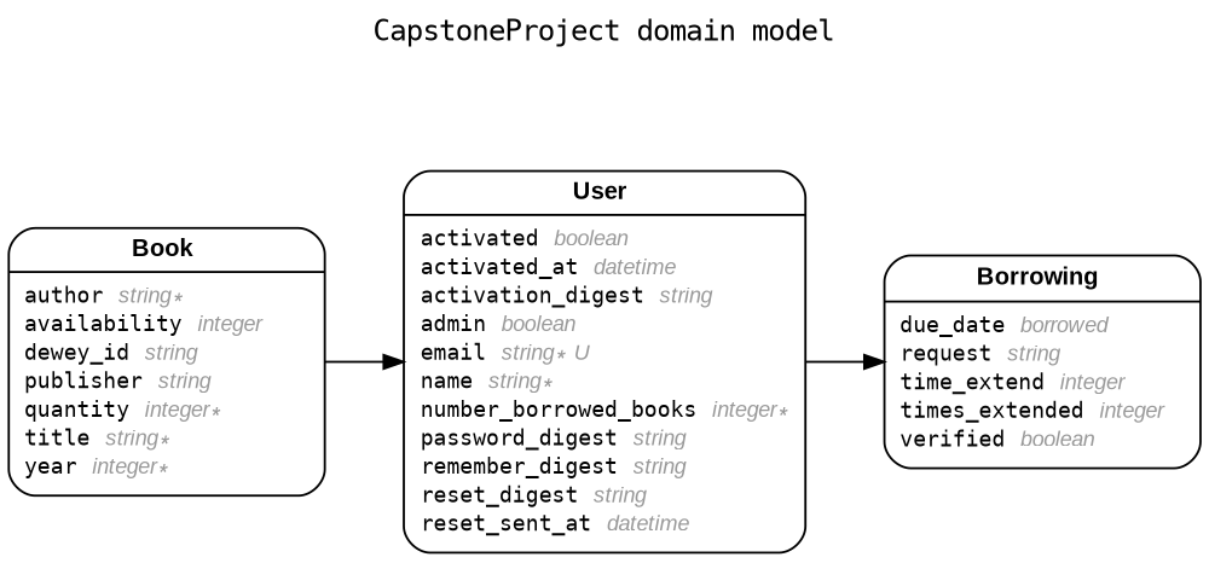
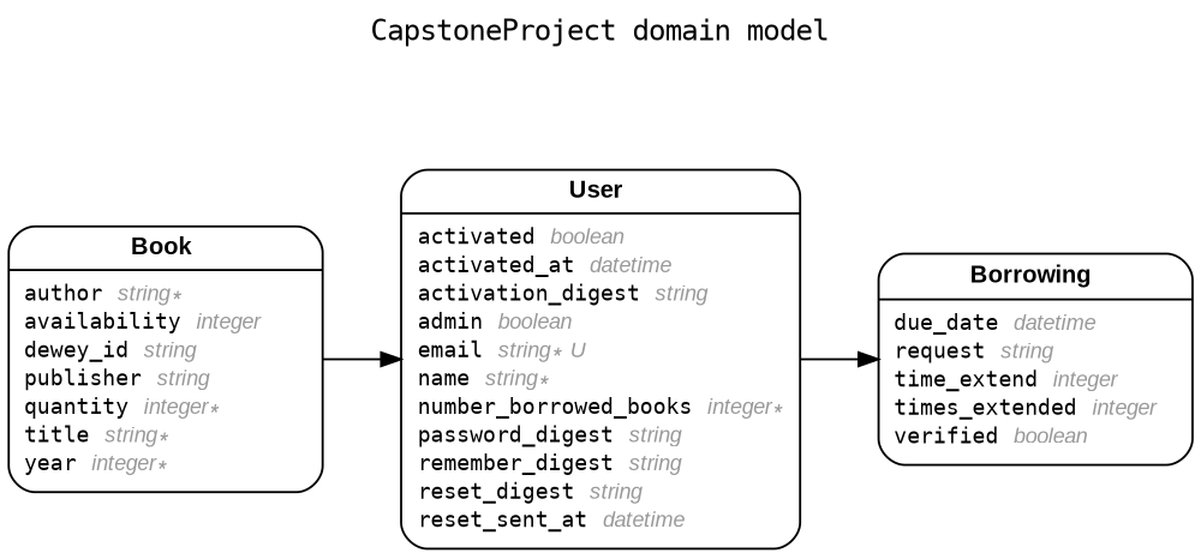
  digraph {
    concentrate=true
    fontname="DejaVu Sans Mono"
    fontsize=13
    label="CapstoneProject domain model\n\n"
    labelloc=t
    nodesep=0.4
    rankdir=LR
    ranksep=0.5
    node [fontname="DejaVu Sans Mono" fontsize=10 margin="0.07,0.05" penwidth=1.0 shape=Mrecord]
    edge [arrowhead=normal arrowsize=0.9 arrowtail=none dir=both fontname="DejaVu Sans Mono" fontsize=7 labelangle=32 labeldistance=1.8 penwidth=1.0 weight=2]
    n1 [label=<<table border="0" align="center" cellspacing="0.5" cellpadding="0" width="134">   <tr><td align="center" valign="bottom" width="130"><font face="Arial Bold" point-size="11">Book</font></td></tr> </table> | <table border="0" align="left" cellspacing="2" cellpadding="0" width="134">   <tr><td align="left" width="130" port="author">author <font face="Arial Italic" color="grey60">string ∗</font></td></tr>   <tr><td align="left" width="130" port="availability">availability <font face="Arial Italic" color="grey60">integer</font></td></tr>   <tr><td align="left" width="130" port="dewey_id">dewey_id <font face="Arial Italic" color="grey60">string</font></td></tr>   <tr><td align="left" width="130" port="publisher">publisher <font face="Arial Italic" color="grey60">string</font></td></tr>   <tr><td align="left" width="130" port="quantity">quantity <font face="Arial Italic" color="grey60">integer ∗</font></td></tr>   <tr><td align="left" width="130" port="title">title <font face="Arial Italic" color="grey60">string ∗</font></td></tr>   <tr><td align="left" width="130" port="year">year <font face="Arial Italic" color="grey60">integer ∗</font></td></tr> </table> >]
    n2 [label=<<table border="0" align="center" cellspacing="0.5" cellpadding="0" width="134">   <tr><td align="center" valign="bottom" width="130"><font face="Arial Bold" point-size="11">User</font></td></tr> </table> | <table border="0" align="left" cellspacing="2" cellpadding="0" width="134">   <tr><td align="left" width="130" port="activated">activated <font face="Arial Italic" color="grey60">boolean</font></td></tr>   <tr><td align="left" width="130" port="activated_at">activated_at <font face="Arial Italic" color="grey60">datetime</font></td></tr>   <tr><td align="left" width="130" port="activation_digest">activation_digest <font face="Arial Italic" color="grey60">string</font></td></tr>   <tr><td align="left" width="130" port="admin">admin <font face="Arial Italic" color="grey60">boolean</font></td></tr>   <tr><td align="left" width="130" port="email">email <font face="Arial Italic" color="grey60">string ∗ U</font></td></tr>   <tr><td align="left" width="130" port="name">name <font face="Arial Italic" color="grey60">string ∗</font></td></tr>   <tr><td align="left" width="130" port="number_borrowed_books">number_borrowed_books <font face="Arial Italic" color="grey60">integer ∗</font></td></tr>   <tr><td align="left" width="130" port="password_digest">password_digest <font face="Arial Italic" color="grey60">string</font></td></tr>   <tr><td align="left" width="130" port="remember_digest">remember_digest <font face="Arial Italic" color="grey60">string</font></td></tr>   <tr><td align="left" width="130" port="reset_digest">reset_digest <font face="Arial Italic" color="grey60">string</font></td></tr>   <tr><td align="left" width="130" port="reset_sent_at">reset_sent_at <font face="Arial Italic" color="grey60">datetime</font></td></tr> </table> >]
-   n3 [label=<<table border="0" align="center" cellspacing="0.5" cellpadding="0" width="134">   <tr><td align="center" valign="bottom" width="130"><font face="Arial Bold" point-size="11">Borrowing</font></td></tr> </table> | <table border="0" align="left" cellspacing="2" cellpadding="0" width="134">   <tr><td align="left" width="130" port="due_date">due_date <font face="Arial Italic" color="grey60">borrowed</font></td></tr>   <tr><td align="left" width="130" port="request">request <font face="Arial Italic" color="grey60">string</font></td></tr>   <tr><td align="left" width="130" port="time_extend">time_extend <font face="Arial Italic" color="grey60">integer</font></td></tr>   <tr><td align="left" width="130" port="times_extended">times_extended <font face="Arial Italic" color="grey60">integer</font></td></tr>   <tr><td align="left" width="130" port="verified">verified <font face="Arial Italic" color="grey60">boolean</font></td></tr> </table> >]
+   n3 [label=<<table border="0" align="center" cellspacing="0.5" cellpadding="0" width="134">   <tr><td align="center" valign="bottom" width="130"><font face="Arial Bold" point-size="11">Borrowing</font></td></tr> </table> | <table border="0" align="left" cellspacing="2" cellpadding="0" width="134">   <tr><td align="left" width="130" port="due_date">due_date <font face="Arial Italic" color="grey60">datetime</font></td></tr>   <tr><td align="left" width="130" port="request">request <font face="Arial Italic" color="grey60">string</font></td></tr>   <tr><td align="left" width="130" port="time_extend">time_extend <font face="Arial Italic" color="grey60">integer</font></td></tr>   <tr><td align="left" width="130" port="times_extended">times_extended <font face="Arial Italic" color="grey60">integer</font></td></tr>   <tr><td align="left" width="130" port="verified">verified <font face="Arial Italic" color="grey60">boolean</font></td></tr> </table> >]
    n1 -> n2
    n2 -> n3
  }
